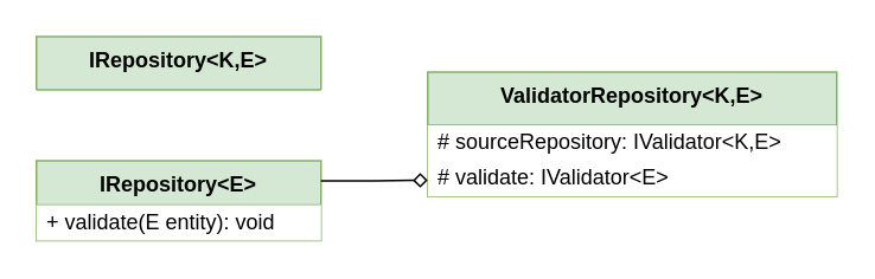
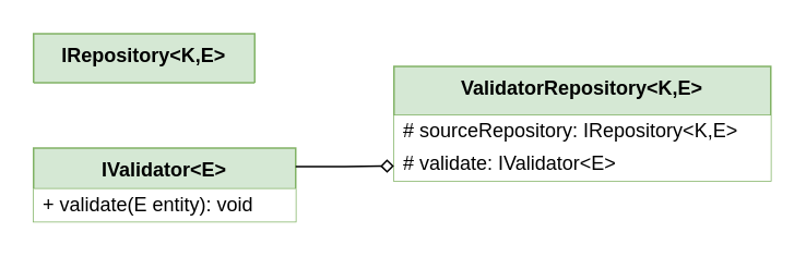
  <mxCell id="0" />
  <mxCell id="1" parent="0" />
  <mxCell id="2" value="&lt;b&gt;ValidatorRepository&amp;lt;K,E&amp;gt;&lt;/b&gt;" style="swimlane;fontStyle=0;align=center;verticalAlign=top;childLayout=stackLayout;horizontal=1;startSize=30;horizontalStack=0;resizeParent=1;resizeParentMax=0;resizeLast=0;collapsible=0;marginBottom=0;html=1;whiteSpace=wrap;fillColor=#d5e8d4;strokeColor=#82b366;" parent="1" vertex="1"><mxGeometry x="240" y="40" width="230" height="70" as="geometry" /></mxCell>
- <mxCell id="3" value="# sourceRepository: IValidator&amp;lt;K,E&amp;gt;" style="text;html=1;align=left;verticalAlign=middle;spacingLeft=4;spacingRight=4;overflow=hidden;rotatable=0;points=[[0,0.5],[1,0.5]];portConstraint=eastwest;whiteSpace=wrap;fillColor=default;" parent="2" vertex="1"><mxGeometry y="30" width="230" height="20" as="geometry" /></mxCell>
+ <mxCell id="3" value="# sourceRepository: IRepository&amp;lt;K,E&amp;gt;" style="text;html=1;align=left;verticalAlign=middle;spacingLeft=4;spacingRight=4;overflow=hidden;rotatable=0;points=[[0,0.5],[1,0.5]];portConstraint=eastwest;whiteSpace=wrap;fillColor=default;" parent="2" vertex="1"><mxGeometry y="30" width="230" height="20" as="geometry" /></mxCell>
  <mxCell id="4" value="# validate: IValidator&amp;lt;E&amp;gt;" style="text;html=1;align=left;verticalAlign=middle;spacingLeft=4;spacingRight=4;overflow=hidden;rotatable=0;points=[[0,0.5],[1,0.5]];portConstraint=eastwest;whiteSpace=wrap;fillColor=default;" vertex="1" parent="2"><mxGeometry y="50" width="230" height="20" as="geometry" /></mxCell>
- <mxCell id="5" value="&lt;b&gt;IRepository&amp;lt;K,E&amp;gt;&lt;/b&gt;" style="swimlane;fontStyle=0;align=center;verticalAlign=top;childLayout=stackLayout;horizontal=1;startSize=30;horizontalStack=0;resizeParent=1;resizeParentMax=0;resizeLast=0;collapsible=0;marginBottom=0;html=1;whiteSpace=wrap;fillColor=#d5e8d4;strokeColor=#82b366;" vertex="1" parent="1"><mxGeometry x="20" y="20" width="160" height="30" as="geometry" /></mxCell>
- <mxCell id="6" value="&lt;b&gt;IRepository&amp;lt;E&amp;gt;&lt;/b&gt;" style="swimlane;fontStyle=0;align=center;verticalAlign=top;childLayout=stackLayout;horizontal=1;startSize=25;horizontalStack=0;resizeParent=1;resizeParentMax=0;resizeLast=0;collapsible=0;marginBottom=0;html=1;whiteSpace=wrap;fillColor=#d5e8d4;strokeColor=#82b366;" vertex="1" parent="1"><mxGeometry x="20" y="90" width="160" height="45" as="geometry" /></mxCell>
+ <mxCell id="5" value="&lt;b&gt;IRepository&amp;lt;K,E&amp;gt;&lt;/b&gt;" style="swimlane;fontStyle=0;align=center;verticalAlign=top;childLayout=stackLayout;horizontal=1;startSize=30;horizontalStack=0;resizeParent=1;resizeParentMax=0;resizeLast=0;collapsible=0;marginBottom=0;html=1;whiteSpace=wrap;fillColor=#d5e8d4;strokeColor=#82b366;" vertex="1" parent="1"><mxGeometry x="20" y="20" width="135" height="30" as="geometry" /></mxCell>
+ <mxCell id="6" value="&lt;b&gt;IValidator&amp;lt;E&amp;gt;&lt;/b&gt;" style="swimlane;fontStyle=0;align=center;verticalAlign=top;childLayout=stackLayout;horizontal=1;startSize=25;horizontalStack=0;resizeParent=1;resizeParentMax=0;resizeLast=0;collapsible=0;marginBottom=0;html=1;whiteSpace=wrap;fillColor=#d5e8d4;strokeColor=#82b366;" vertex="1" parent="1"><mxGeometry x="20" y="90" width="160" height="45" as="geometry" /></mxCell>
  <mxCell id="7" value="+ validate(E entity): void" style="text;html=1;align=left;verticalAlign=middle;spacingLeft=4;spacingRight=4;overflow=hidden;rotatable=0;points=[[0,0.5],[1,0.5]];portConstraint=eastwest;whiteSpace=wrap;fillColor=default;" vertex="1" parent="6"><mxGeometry y="25" width="160" height="20" as="geometry" /></mxCell>
  <mxCell id="8" style="edgeStyle=orthogonalEdgeStyle;rounded=0;orthogonalLoop=1;jettySize=auto;html=1;exitX=1;exitY=0.25;exitDx=0;exitDy=0;endArrow=diamond;endFill=0;" edge="1" parent="1" source="6"><mxGeometry relative="1" as="geometry"><mxPoint x="240" y="101" as="targetPoint" /></mxGeometry></mxCell>
